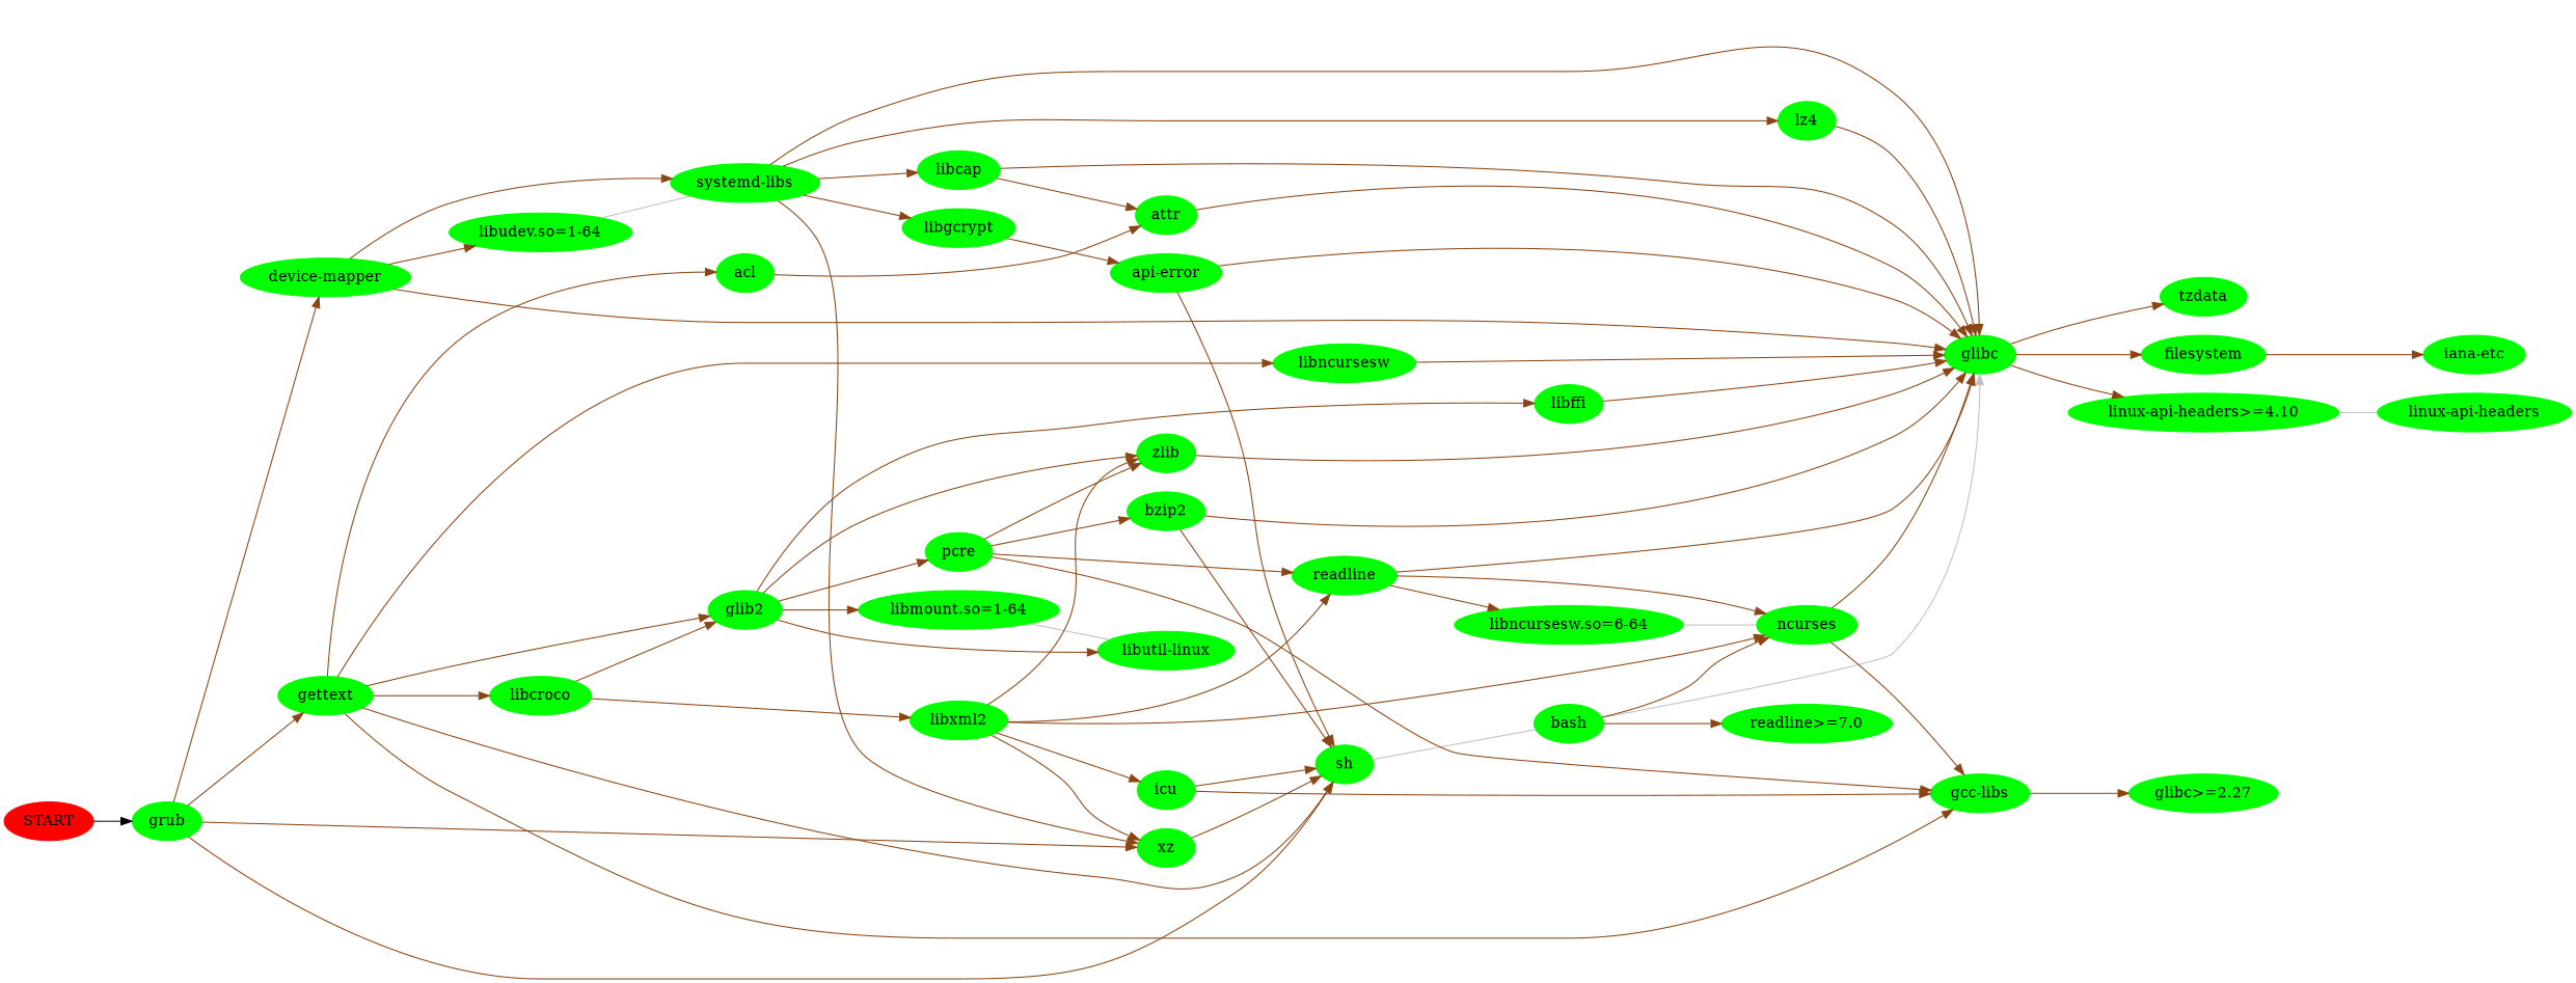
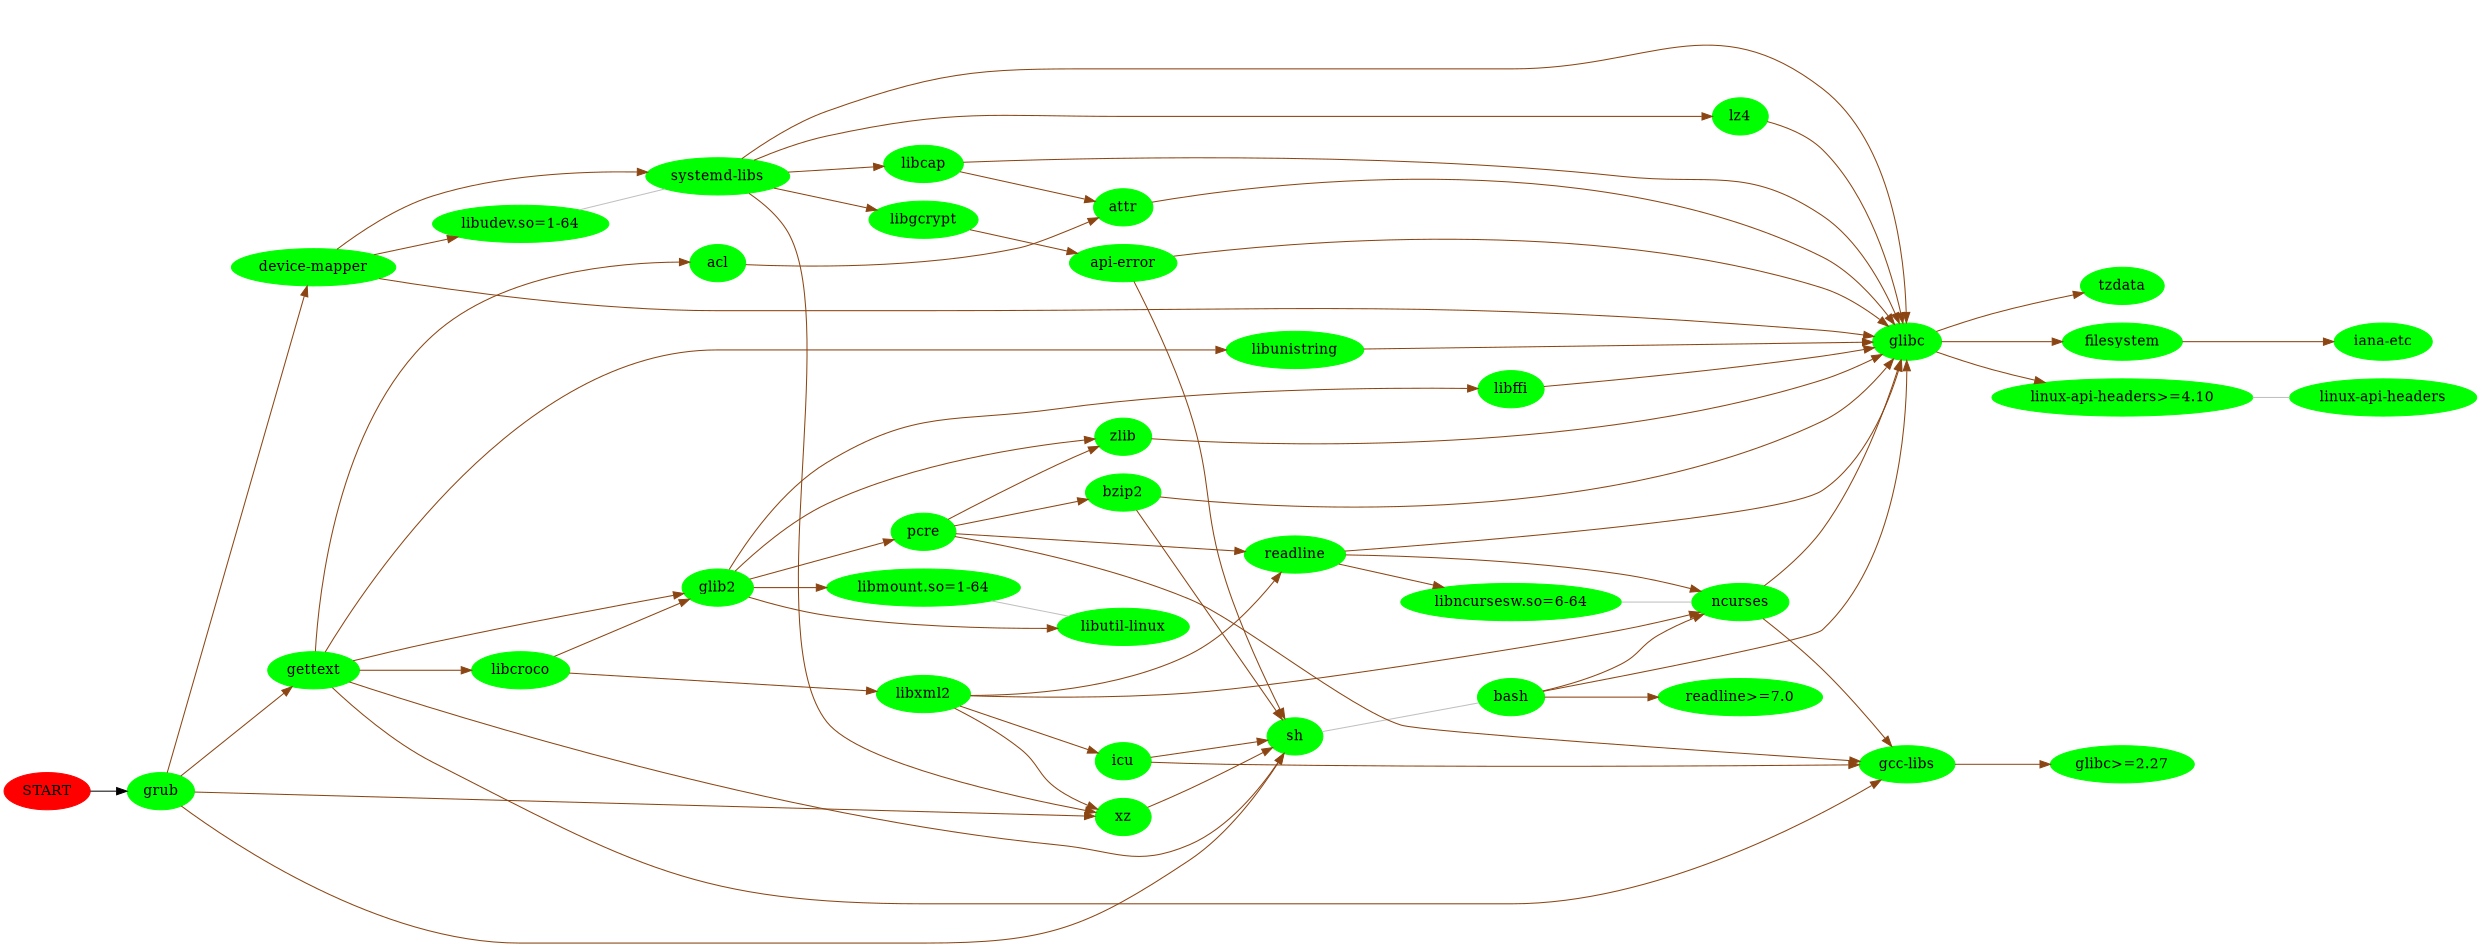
  digraph {
    rankdir=LR
    node [color=green style=filled]
    edge [color=chocolate4]
    START [color=red]
    grub
    sh
    xz
    gettext
    "device-mapper"
    bash
    "gcc-libs"
    acl
    glib2
-   libunistring [label=libncursesw]
+   libunistring
    libcroco
    glibc
    "systemd-libs"
    "libudev.so=1-64"
    "readline>=7.0"
    ncurses
    "linux-api-headers>=4.10"
    tzdata
    filesystem
    readline
    "libncursesw.so=6-64"
    "linux-api-headers"
    "iana-etc"
    "glibc>=2.27"
    attr
    pcre
    zlib
    libffi
    "libutil-linux"
    "libmount.so=1-64"
    libxml2
    bzip2
    icu
    libcap
    libgcrypt
    lz4
    n38 [label="api-error"]
    START -> grub [color=""]
    grub -> sh
    grub -> xz
    grub -> gettext
    grub -> "device-mapper"
    sh -> bash [arrowhead=none color=grey]
    xz -> sh
    gettext -> sh
    gettext -> "gcc-libs"
    gettext -> acl
    gettext -> glib2
    gettext -> libunistring
    gettext -> libcroco
    "device-mapper" -> glibc
    "device-mapper" -> "systemd-libs"
    "device-mapper" -> "libudev.so=1-64"
-   bash -> glibc [color=grey]
+   bash -> glibc
    bash -> "readline>=7.0"
    bash -> ncurses
    "gcc-libs" -> "glibc>=2.27"
    acl -> attr
    glib2 -> pcre
    glib2 -> zlib
    glib2 -> libffi
    glib2 -> "libutil-linux"
    glib2 -> "libmount.so=1-64"
    libunistring -> glibc
    libcroco -> glib2
    libcroco -> libxml2
    glibc -> "linux-api-headers>=4.10"
    glibc -> tzdata
    glibc -> filesystem
    "systemd-libs" -> xz
    "systemd-libs" -> glibc
    "systemd-libs" -> libcap
    "systemd-libs" -> libgcrypt
    "systemd-libs" -> lz4
    "libudev.so=1-64" -> "systemd-libs" [arrowhead=none color=grey]
    ncurses -> "gcc-libs"
    ncurses -> glibc
    "linux-api-headers>=4.10" -> "linux-api-headers" [arrowhead=none color=grey]
    filesystem -> "iana-etc"
    readline -> glibc
    readline -> ncurses
    readline -> "libncursesw.so=6-64"
    "libncursesw.so=6-64" -> ncurses [arrowhead=none color=grey]
    attr -> glibc
    pcre -> "gcc-libs"
    pcre -> readline
    pcre -> zlib
    pcre -> bzip2
    zlib -> glibc
    libffi -> glibc
    "libmount.so=1-64" -> "libutil-linux" [arrowhead=none color=grey]
    libxml2 -> xz
    libxml2 -> ncurses
    libxml2 -> readline
-   libxml2 -> zlib
    libxml2 -> icu
    bzip2 -> sh
    bzip2 -> glibc
    icu -> sh
    icu -> "gcc-libs"
    libcap -> glibc
    libcap -> attr
    libgcrypt -> n38
    lz4 -> glibc
    n38 -> sh
    n38 -> glibc
  }
